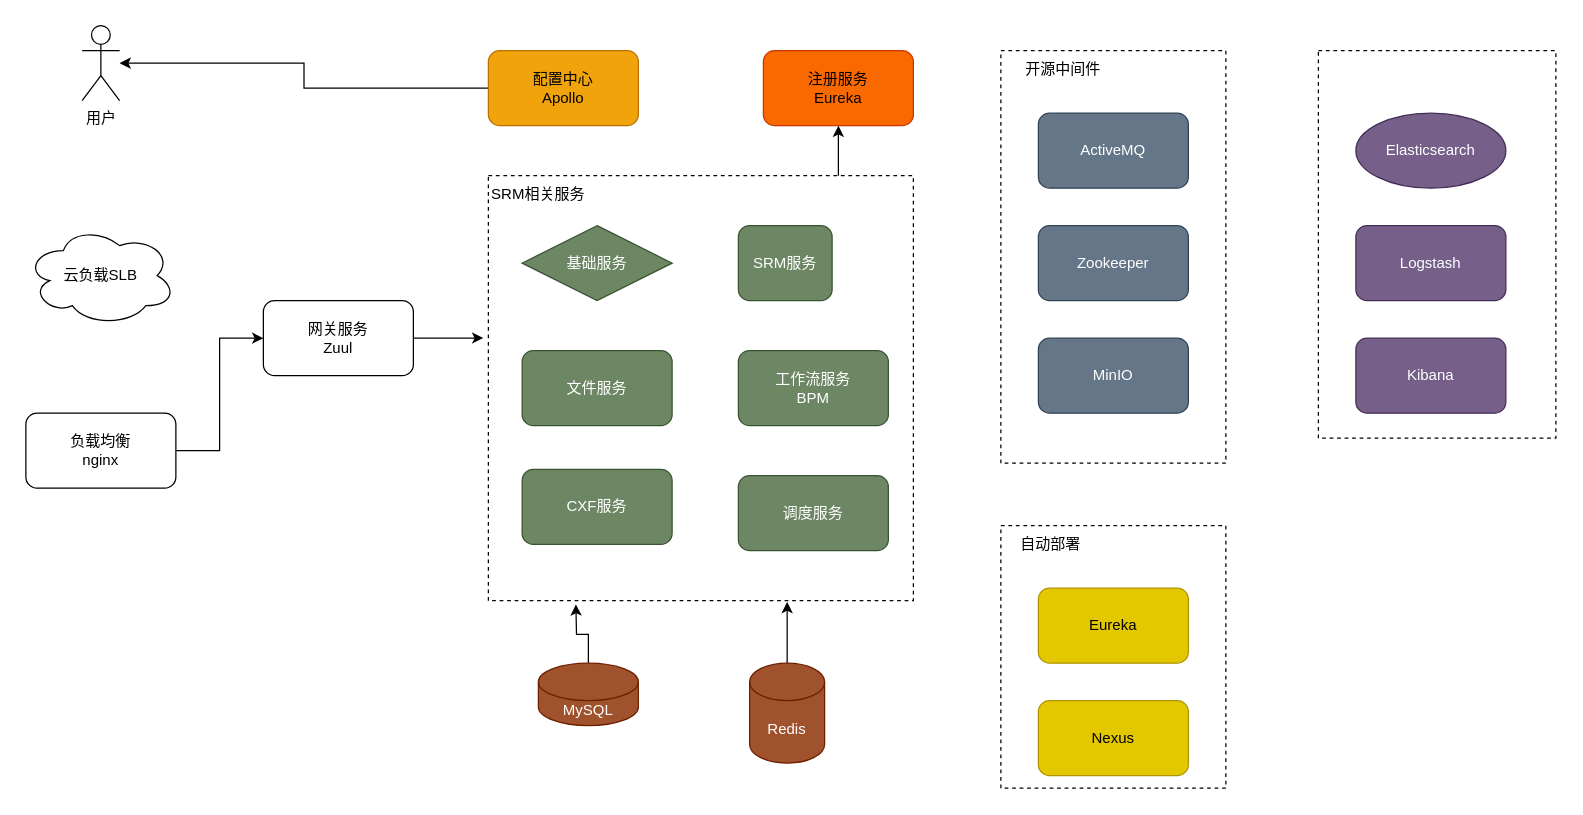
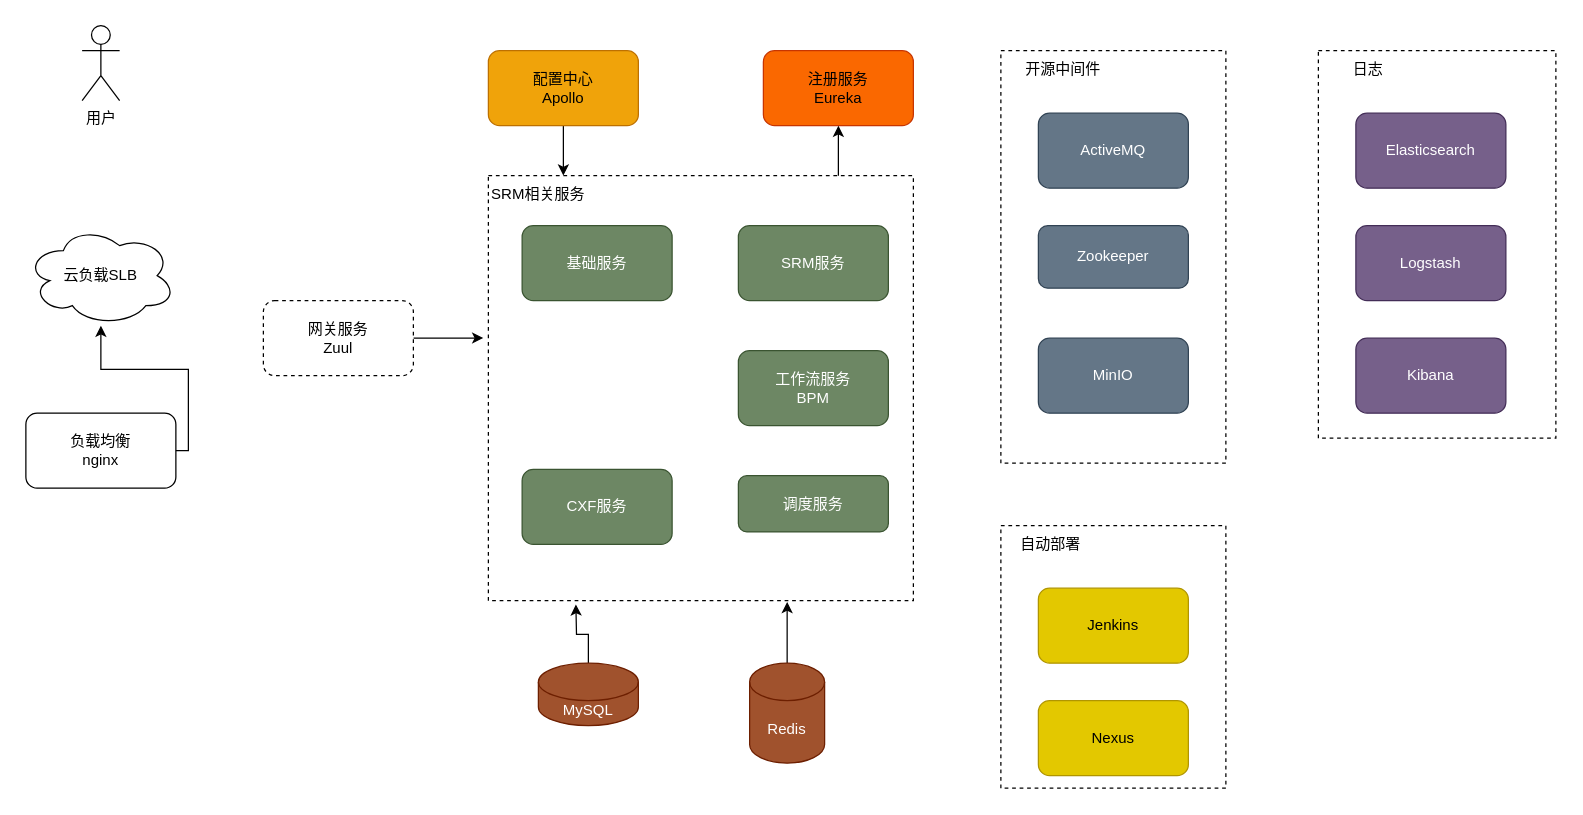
  <mxCell id="0" />
  <mxCell id="1" parent="0" />
  <mxCell id="2" value="" style="whiteSpace=wrap;html=1;aspect=fixed;dashed=1;" vertex="1" parent="1"><mxGeometry x="390" y="140" width="340" height="340" as="geometry" /></mxCell>
  <mxCell id="3" value="用户" style="shape=umlActor;verticalLabelPosition=bottom;verticalAlign=top;html=1;outlineConnect=0;" vertex="1" parent="1"><mxGeometry x="65" y="20" width="30" height="60" as="geometry" /></mxCell>
  <mxCell id="4" value="负载均衡&lt;br&gt;nginx" style="rounded=1;whiteSpace=wrap;html=1;" vertex="1" parent="1"><mxGeometry x="20" y="330" width="120" height="60" as="geometry" /></mxCell>
  <mxCell id="5" value="云负载SLB" style="ellipse;shape=cloud;whiteSpace=wrap;html=1;" vertex="1" parent="1"><mxGeometry x="20" y="180" width="120" height="80" as="geometry" /></mxCell>
  <mxCell id="6" value="" style="edgeStyle=orthogonalEdgeStyle;rounded=0;orthogonalLoop=1;jettySize=auto;html=1;entryX=-0.012;entryY=0.382;entryDx=0;entryDy=0;entryPerimeter=0;" edge="1" parent="1" source="7" target="2"><mxGeometry relative="1" as="geometry" /></mxCell>
- <mxCell id="7" value="网关服务&lt;br&gt;Zuul" style="rounded=1;whiteSpace=wrap;html=1;" vertex="1" parent="1"><mxGeometry x="210" y="240" width="120" height="60" as="geometry" /></mxCell>
+ <mxCell id="7" value="网关服务&lt;br&gt;Zuul" style="rounded=1;whiteSpace=wrap;html=1;dashed=1;" vertex="1" parent="1"><mxGeometry x="210" y="240" width="120" height="60" as="geometry" /></mxCell>
  <mxCell id="8" value="注册服务&lt;br&gt;Eureka" style="rounded=1;whiteSpace=wrap;html=1;fillColor=#fa6800;fontColor=#000000;strokeColor=#C73500;" vertex="1" parent="1"><mxGeometry x="610" y="40" width="120" height="60" as="geometry" /></mxCell>
- <mxCell id="9" value="" style="edgeStyle=orthogonalEdgeStyle;rounded=0;orthogonalLoop=1;jettySize=auto;html=1;" edge="1" parent="1" source="10" target="3"><mxGeometry relative="1" as="geometry" /></mxCell>
+ <mxCell id="9" value="" style="edgeStyle=orthogonalEdgeStyle;rounded=0;orthogonalLoop=1;jettySize=auto;html=1;entryX=0.75;entryY=0;entryDx=0;entryDy=0;" edge="1" parent="1" source="10" target="21"><mxGeometry relative="1" as="geometry" /></mxCell>
  <mxCell id="10" value="配置中心&lt;br&gt;Apollo" style="rounded=1;whiteSpace=wrap;html=1;fillColor=#f0a30a;fontColor=#000000;strokeColor=#BD7000;" vertex="1" parent="1"><mxGeometry x="390" y="40" width="120" height="60" as="geometry" /></mxCell>
  <mxCell id="11" value="" style="edgeStyle=orthogonalEdgeStyle;rounded=0;orthogonalLoop=1;jettySize=auto;html=1;entryX=0.703;entryY=1.003;entryDx=0;entryDy=0;entryPerimeter=0;" edge="1" parent="1" source="12" target="2"><mxGeometry relative="1" as="geometry" /></mxCell>
  <mxCell id="12" value="Redis" style="shape=cylinder3;whiteSpace=wrap;html=1;boundedLbl=1;backgroundOutline=1;size=15;fillColor=#a0522d;fontColor=#ffffff;strokeColor=#6D1F00;" vertex="1" parent="1"><mxGeometry x="599" y="530" width="60" height="80" as="geometry" /></mxCell>
  <mxCell id="13" value="" style="edgeStyle=orthogonalEdgeStyle;rounded=0;orthogonalLoop=1;jettySize=auto;html=1;" edge="1" parent="1" source="14"><mxGeometry relative="1" as="geometry"><mxPoint x="460" y="483" as="targetPoint" /></mxGeometry></mxCell>
  <mxCell id="14" value="MySQL" style="shape=cylinder3;whiteSpace=wrap;html=1;boundedLbl=1;backgroundOutline=1;size=15;fillColor=#a0522d;fontColor=#ffffff;strokeColor=#6D1F00;" vertex="1" parent="1"><mxGeometry x="430" y="530" width="80" height="50" as="geometry" /></mxCell>
- <mxCell id="15" value="基础服务" style="rhombus;whiteSpace=wrap;html=1;fillColor=#6d8764;fontColor=#ffffff;strokeColor=#3A5431;" vertex="1" parent="1"><mxGeometry x="417" y="180" width="120" height="60" as="geometry" /></mxCell>
- <mxCell id="16" value="文件服务" style="rounded=1;whiteSpace=wrap;html=1;fillColor=#6d8764;fontColor=#ffffff;strokeColor=#3A5431;" vertex="1" parent="1"><mxGeometry x="417" y="280" width="120" height="60" as="geometry" /></mxCell>
+ <mxCell id="15" value="基础服务" style="rounded=1;whiteSpace=wrap;html=1;fillColor=#6d8764;fontColor=#ffffff;strokeColor=#3A5431;" vertex="1" parent="1"><mxGeometry x="417" y="180" width="120" height="60" as="geometry" /></mxCell>
  <mxCell id="17" value="CXF服务" style="rounded=1;whiteSpace=wrap;html=1;fillColor=#6d8764;fontColor=#ffffff;strokeColor=#3A5431;" vertex="1" parent="1"><mxGeometry x="417" y="375" width="120" height="60" as="geometry" /></mxCell>
- <mxCell id="18" value="SRM服务" style="rounded=1;whiteSpace=wrap;html=1;fillColor=#6d8764;fontColor=#ffffff;strokeColor=#3A5431;" vertex="1" parent="1"><mxGeometry x="590" y="180" width="75" height="60" as="geometry" /></mxCell>
+ <mxCell id="18" value="SRM服务" style="rounded=1;whiteSpace=wrap;html=1;fillColor=#6d8764;fontColor=#ffffff;strokeColor=#3A5431;" vertex="1" parent="1"><mxGeometry x="590" y="180" width="120" height="60" as="geometry" /></mxCell>
  <mxCell id="19" value="工作流服务&lt;br&gt;BPM" style="rounded=1;whiteSpace=wrap;html=1;fillColor=#6d8764;fontColor=#ffffff;strokeColor=#3A5431;" vertex="1" parent="1"><mxGeometry x="590" y="280" width="120" height="60" as="geometry" /></mxCell>
- <mxCell id="20" value="调度服务" style="rounded=1;whiteSpace=wrap;html=1;fillColor=#6d8764;fontColor=#ffffff;strokeColor=#3A5431;" vertex="1" parent="1"><mxGeometry x="590" y="380" width="120" height="60" as="geometry" /></mxCell>
+ <mxCell id="20" value="调度服务" style="rounded=1;whiteSpace=wrap;html=1;fillColor=#6d8764;fontColor=#ffffff;strokeColor=#3A5431;" vertex="1" parent="1"><mxGeometry x="590" y="380" width="120" height="45" as="geometry" /></mxCell>
  <mxCell id="21" value="SRM相关服务" style="text;html=1;strokeColor=none;fillColor=none;align=center;verticalAlign=middle;whiteSpace=wrap;rounded=0;" vertex="1" parent="1"><mxGeometry x="390" y="140" width="80" height="30" as="geometry" /></mxCell>
  <mxCell id="22" value="" style="group" vertex="1" connectable="0" parent="1"><mxGeometry x="800" y="420" width="180" height="210" as="geometry" /></mxCell>
  <mxCell id="23" value="" style="whiteSpace=wrap;html=1;dashed=1;" vertex="1" parent="22"><mxGeometry width="180" height="210" as="geometry" /></mxCell>
  <mxCell id="24" value="Nexus" style="rounded=1;whiteSpace=wrap;html=1;fillColor=#e3c800;fontColor=#000000;strokeColor=#B09500;" vertex="1" parent="22"><mxGeometry x="30" y="140" width="120" height="60" as="geometry" /></mxCell>
- <mxCell id="25" value="Eureka" style="rounded=1;whiteSpace=wrap;html=1;fillColor=#e3c800;fontColor=#000000;strokeColor=#B09500;" vertex="1" parent="22"><mxGeometry x="30" y="50" width="120" height="60" as="geometry" /></mxCell>
+ <mxCell id="25" value="Jenkins" style="rounded=1;whiteSpace=wrap;html=1;fillColor=#e3c800;fontColor=#000000;strokeColor=#B09500;" vertex="1" parent="22"><mxGeometry x="30" y="50" width="120" height="60" as="geometry" /></mxCell>
  <mxCell id="26" value="自动部署" style="text;html=1;strokeColor=none;fillColor=none;align=center;verticalAlign=middle;whiteSpace=wrap;rounded=0;" vertex="1" parent="22"><mxGeometry width="80" height="30" as="geometry" /></mxCell>
  <mxCell id="27" value="" style="group" vertex="1" connectable="0" parent="1"><mxGeometry x="800" y="40" width="180" height="330" as="geometry" /></mxCell>
  <mxCell id="28" value="" style="whiteSpace=wrap;html=1;dashed=1;" vertex="1" parent="27"><mxGeometry width="180" height="330" as="geometry" /></mxCell>
  <mxCell id="29" value="ActiveMQ" style="rounded=1;whiteSpace=wrap;html=1;fillColor=#647687;fontColor=#ffffff;strokeColor=#314354;" vertex="1" parent="27"><mxGeometry x="30" y="50" width="120" height="60" as="geometry" /></mxCell>
- <mxCell id="30" value="Zookeeper" style="rounded=1;whiteSpace=wrap;html=1;fillColor=#647687;fontColor=#ffffff;strokeColor=#314354;" vertex="1" parent="27"><mxGeometry x="30" y="140" width="120" height="60" as="geometry" /></mxCell>
+ <mxCell id="30" value="Zookeeper" style="rounded=1;whiteSpace=wrap;html=1;fillColor=#647687;fontColor=#ffffff;strokeColor=#314354;" vertex="1" parent="27"><mxGeometry x="30" y="140" width="120" height="50" as="geometry" /></mxCell>
  <mxCell id="31" value="MinIO" style="rounded=1;whiteSpace=wrap;html=1;fillColor=#647687;fontColor=#ffffff;strokeColor=#314354;" vertex="1" parent="27"><mxGeometry x="30" y="230" width="120" height="60" as="geometry" /></mxCell>
  <mxCell id="32" value="开源中间件" style="text;html=1;strokeColor=none;fillColor=none;align=center;verticalAlign=middle;whiteSpace=wrap;rounded=0;" vertex="1" parent="27"><mxGeometry x="10" width="80" height="30" as="geometry" /></mxCell>
  <mxCell id="33" value="" style="group" vertex="1" connectable="0" parent="1"><mxGeometry x="1054" y="40" width="190" height="310" as="geometry" /></mxCell>
  <mxCell id="34" value="" style="whiteSpace=wrap;html=1;dashed=1;" vertex="1" parent="33"><mxGeometry width="190" height="310" as="geometry" /></mxCell>
- <mxCell id="35" value="Elasticsearch" style="ellipse;whiteSpace=wrap;html=1;fillColor=#76608a;fontColor=#ffffff;strokeColor=#432D57;" vertex="1" parent="33"><mxGeometry x="30" y="50" width="120" height="60" as="geometry" /></mxCell>
+ <mxCell id="35" value="Elasticsearch" style="rounded=1;whiteSpace=wrap;html=1;fillColor=#76608a;fontColor=#ffffff;strokeColor=#432D57;" vertex="1" parent="33"><mxGeometry x="30" y="50" width="120" height="60" as="geometry" /></mxCell>
  <mxCell id="36" value="Logstash" style="rounded=1;whiteSpace=wrap;html=1;fillColor=#76608a;fontColor=#ffffff;strokeColor=#432D57;" vertex="1" parent="33"><mxGeometry x="30" y="140" width="120" height="60" as="geometry" /></mxCell>
  <mxCell id="37" value="Kibana" style="rounded=1;whiteSpace=wrap;html=1;fillColor=#76608a;fontColor=#ffffff;strokeColor=#432D57;" vertex="1" parent="33"><mxGeometry x="30" y="230" width="120" height="60" as="geometry" /></mxCell>
  <mxCell id="38" style="edgeStyle=orthogonalEdgeStyle;rounded=0;orthogonalLoop=1;jettySize=auto;html=1;exitX=0.5;exitY=1;exitDx=0;exitDy=0;" edge="1" parent="33" source="37" target="37"><mxGeometry relative="1" as="geometry" /></mxCell>
- <mxCell id="40" value="" style="endArrow=classic;html=1;rounded=0;exitX=1;exitY=0.5;exitDx=0;exitDy=0;entryX=0;entryY=0.5;entryDx=0;entryDy=0;edgeStyle=orthogonalEdgeStyle;" edge="1" parent="1" source="4" target="7"><mxGeometry width="50" height="50" relative="1" as="geometry"><mxPoint x="540" y="370" as="sourcePoint" /><mxPoint x="590" y="320" as="targetPoint" /></mxGeometry></mxCell>
+ <mxCell id="39" value="日志" style="text;html=1;strokeColor=none;fillColor=none;align=center;verticalAlign=middle;whiteSpace=wrap;rounded=0;" vertex="1" parent="33"><mxGeometry width="80" height="30" as="geometry" /></mxCell>
+ <mxCell id="40" value="" style="endArrow=classic;html=1;rounded=0;exitX=1;exitY=0.5;exitDx=0;exitDy=0;edgeStyle=orthogonalEdgeStyle;" edge="1" parent="1" source="4" target="5"><mxGeometry width="50" height="50" relative="1" as="geometry"><mxPoint x="540" y="370" as="sourcePoint" /><mxPoint x="590" y="320" as="targetPoint" /></mxGeometry></mxCell>
  <mxCell id="41" value="" style="endArrow=classic;html=1;rounded=0;entryX=0.5;entryY=1;entryDx=0;entryDy=0;" edge="1" parent="1" target="8"><mxGeometry width="50" height="50" relative="1" as="geometry"><mxPoint x="670" y="140" as="sourcePoint" /><mxPoint x="600" y="320" as="targetPoint" /></mxGeometry></mxCell>
